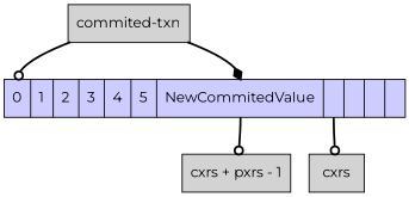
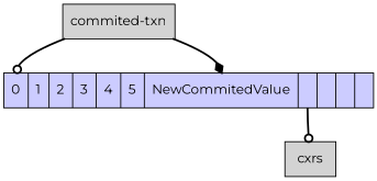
  digraph {
    fontname=Montserrat
    rankdir=TD
    node [fontname=Montserrat shape=record style=filled]
    edge [arrowhead=odot fontname=Montserrat headport=head style=bold tailport=head]
    n1 [label="<head> commited-txn"]
    n2 [fillcolor="#CCCCFF" label="<a0> 0 | 1 | 2 | 3 | 4 |  5 | <a5> NewCommitedValue | <a6>  |  |  |"]
    n3 [label="<head> cxrs"]
-   n4 [label="<head> cxrs + pxrs - 1"]
    n1 -> n2 [headport=a0]
    n1 -> n2 [arrowhead=diamond headport=a5]
    n2 -> n3 [tailport=a6]
-   n2 -> n4 [tailport=a5]
  }
